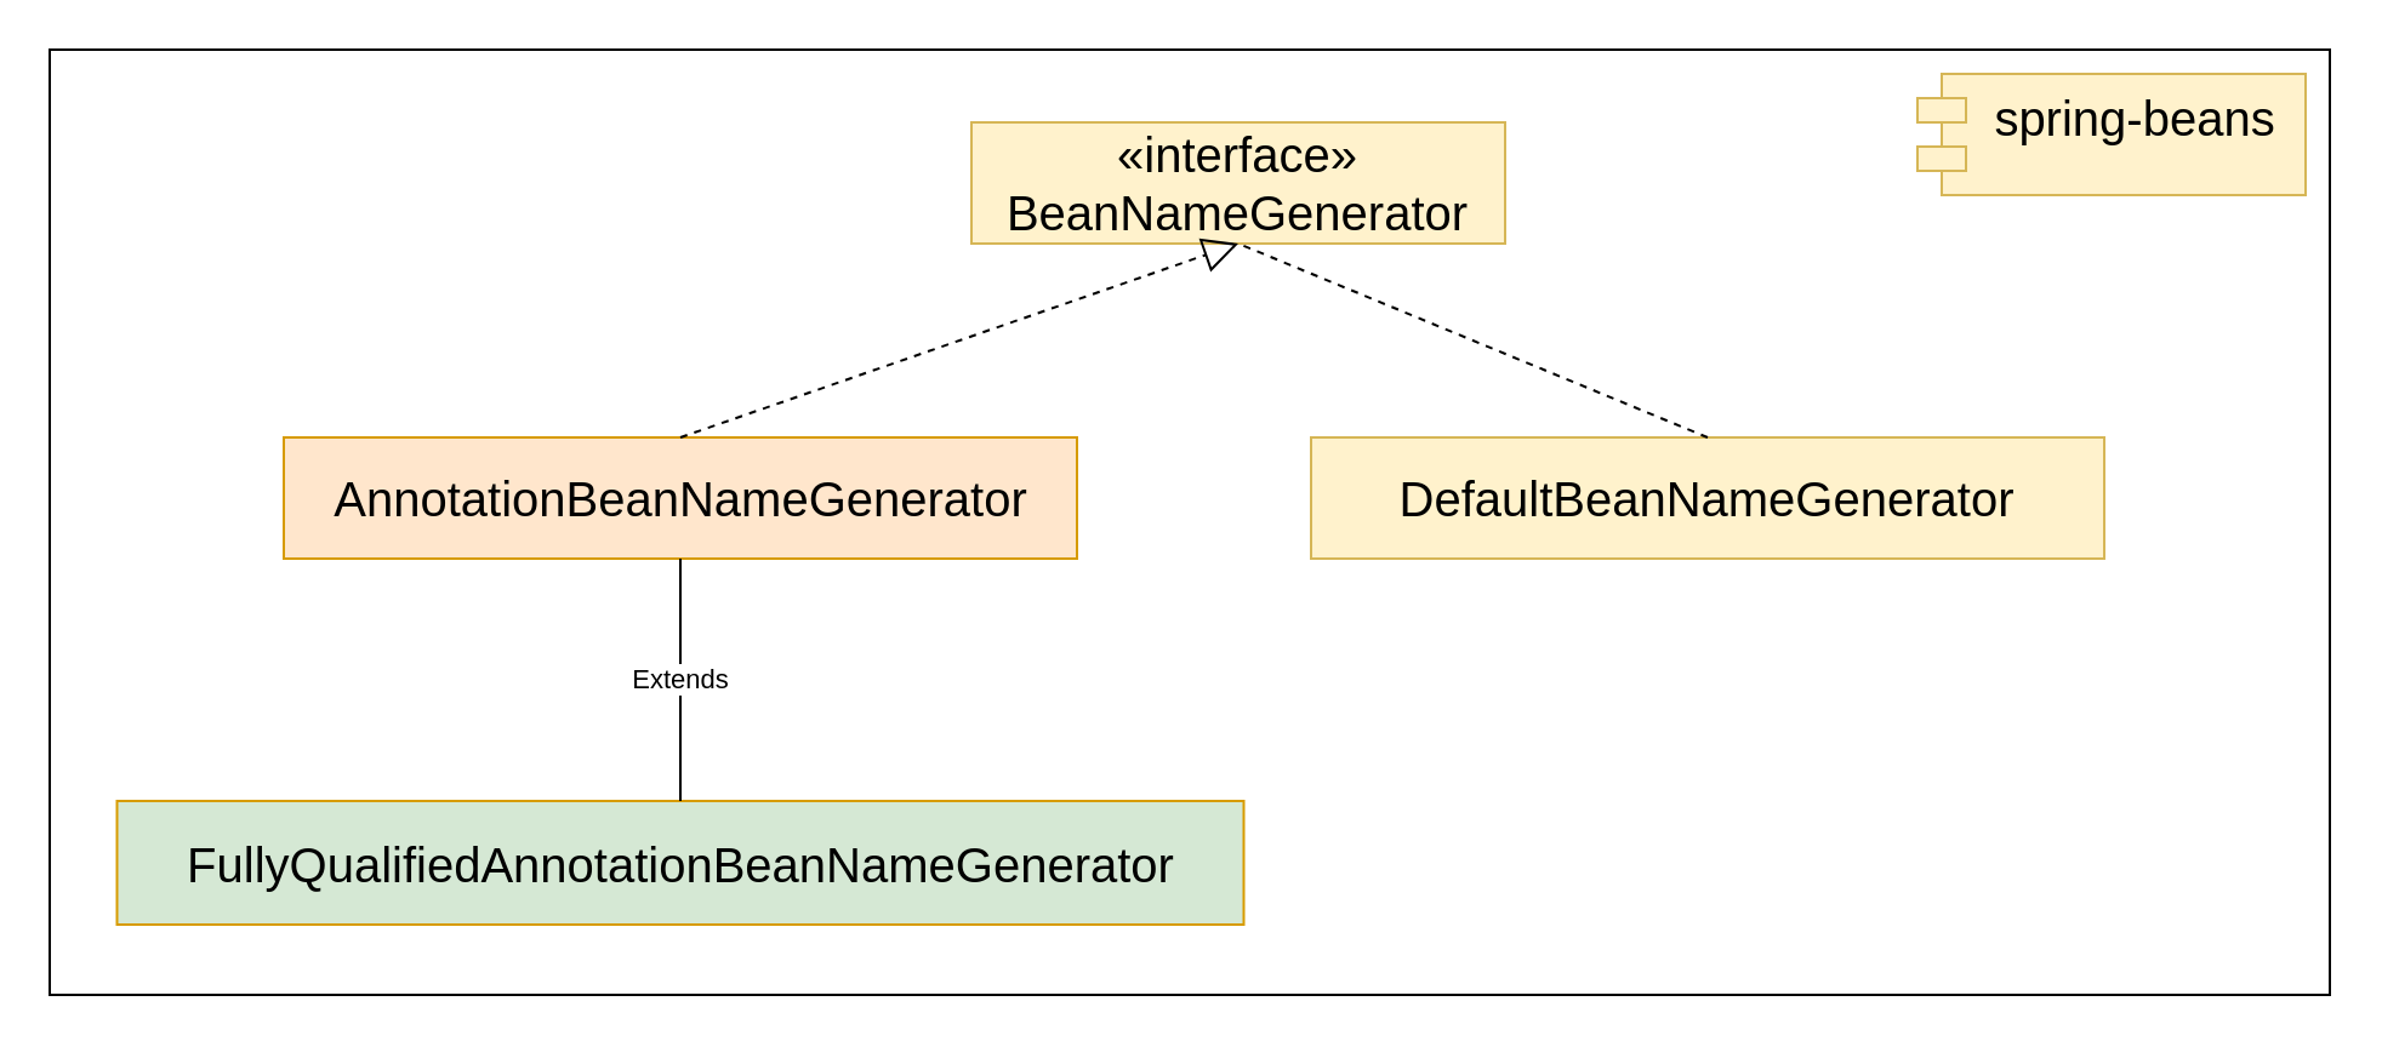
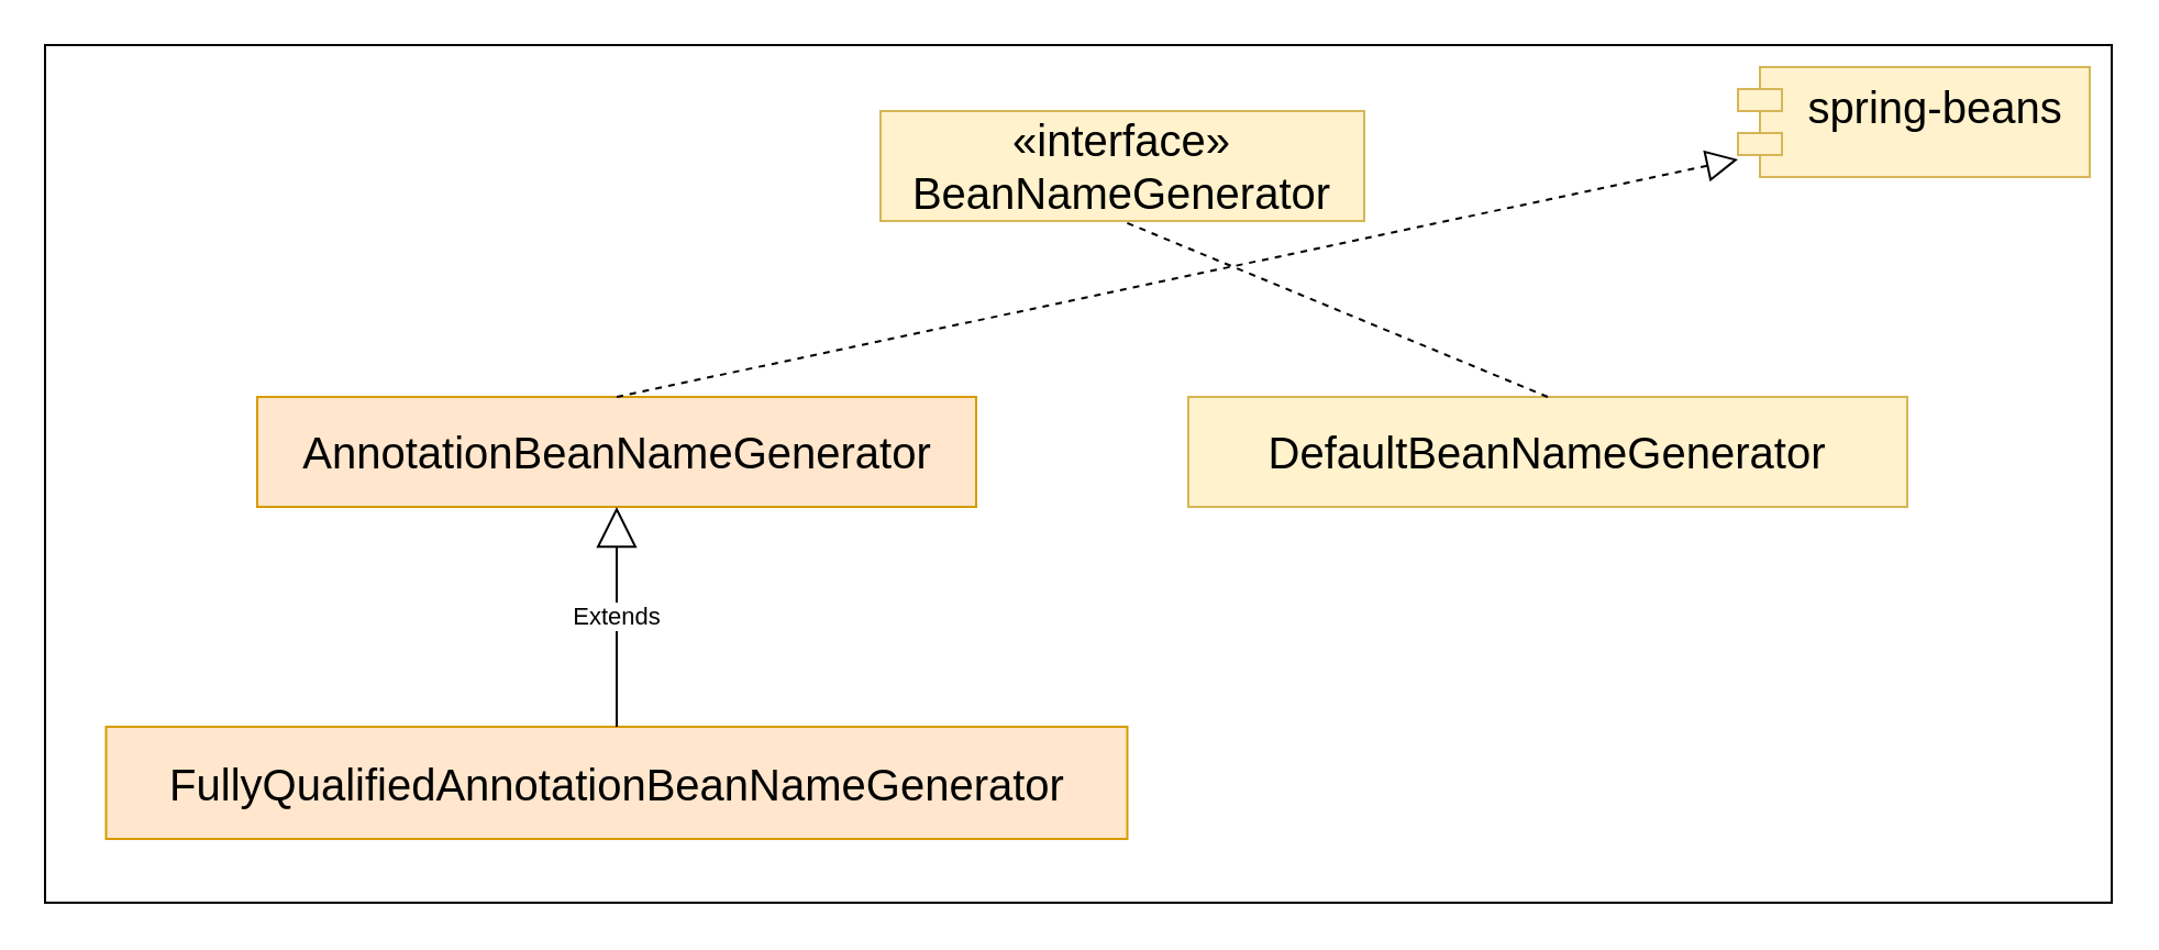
  <mxCell id="0" />
  <mxCell id="1" parent="0" />
  <mxCell id="2" value="" style="rounded=0;whiteSpace=wrap;html=1;" parent="1" vertex="1"><mxGeometry x="20" y="20" width="940" height="390" as="geometry" /></mxCell>
  <mxCell id="3" value="«interface»&lt;br&gt;BeanNameGenerator" style="html=1;whiteSpace=wrap;fontSize=20;fontStyle=0;fillColor=#fff2cc;strokeColor=#d6b656;" parent="1" vertex="1"><mxGeometry x="400" y="50" width="220" height="50" as="geometry" /></mxCell>
- <mxCell id="4" value="FullyQualifiedAnnotationBeanNameGenerator" style="html=1;whiteSpace=wrap;fontSize=20;verticalAlign=middle;align=center;fillColor=#d5e8d4;strokeColor=#d79b00;" parent="1" vertex="1"><mxGeometry x="47.75" y="330" width="464.5" height="51" as="geometry" /></mxCell>
+ <mxCell id="4" value="FullyQualifiedAnnotationBeanNameGenerator" style="html=1;whiteSpace=wrap;fontSize=20;verticalAlign=middle;align=center;fillColor=#ffe6cc;strokeColor=#d79b00;" parent="1" vertex="1"><mxGeometry x="47.75" y="330" width="464.5" height="51" as="geometry" /></mxCell>
  <mxCell id="5" value="AnnotationBeanNameGenerator" style="html=1;whiteSpace=wrap;fontSize=20;fillColor=#ffe6cc;strokeColor=#d79b00;" parent="1" vertex="1"><mxGeometry x="116.5" y="180" width="327" height="50" as="geometry" /></mxCell>
- <mxCell id="6" value="" style="endArrow=block;dashed=1;endFill=0;endSize=12;html=1;rounded=0;exitX=0.5;exitY=0;exitDx=0;exitDy=0;entryX=0.5;entryY=1;entryDx=0;entryDy=0;" parent="1" source="5" target="3" edge="1"><mxGeometry width="160" relative="1" as="geometry"><mxPoint x="10" y="130" as="sourcePoint" /><mxPoint x="170" y="130" as="targetPoint" /></mxGeometry></mxCell>
- <mxCell id="7" value="Extends" style="endArrow=none;endSize=16;endFill=0;html=1;rounded=0;exitX=0.5;exitY=0;exitDx=0;exitDy=0;entryX=0.5;entryY=1;entryDx=0;entryDy=0;" parent="1" source="4" target="5" edge="1"><mxGeometry width="160" relative="1" as="geometry"><mxPoint x="230" y="400" as="sourcePoint" /><mxPoint x="390" y="400" as="targetPoint" /></mxGeometry></mxCell>
+ <mxCell id="6" value="" style="endArrow=block;dashed=1;endFill=0;endSize=12;html=1;rounded=0;exitX=0.5;exitY=0;exitDx=0;exitDy=0;" parent="1" source="5" target="8" edge="1"><mxGeometry width="160" relative="1" as="geometry"><mxPoint x="10" y="130" as="sourcePoint" /><mxPoint x="170" y="130" as="targetPoint" /></mxGeometry></mxCell>
+ <mxCell id="7" value="Extends" style="endArrow=block;endSize=16;endFill=0;html=1;rounded=0;exitX=0.5;exitY=0;exitDx=0;exitDy=0;entryX=0.5;entryY=1;entryDx=0;entryDy=0;" parent="1" source="4" target="5" edge="1"><mxGeometry width="160" relative="1" as="geometry"><mxPoint x="230" y="400" as="sourcePoint" /><mxPoint x="390" y="400" as="targetPoint" /></mxGeometry></mxCell>
  <mxCell id="8" value="spring-beans&lt;div&gt;&lt;br&gt;&lt;/div&gt;" style="shape=module;align=left;spacingLeft=20;align=center;verticalAlign=top;whiteSpace=wrap;html=1;fontSize=20;fillColor=#fff2cc;strokeColor=#d6b656;" parent="1" vertex="1"><mxGeometry x="790" y="30" width="160" height="50" as="geometry" /></mxCell>
  <mxCell id="9" value="DefaultBeanNameGenerator" style="html=1;whiteSpace=wrap;fontSize=20;fillColor=#fff2cc;strokeColor=#d6b656;" vertex="1" parent="1"><mxGeometry x="540" y="180" width="327" height="50" as="geometry" /></mxCell>
  <mxCell id="10" value="" style="endArrow=none;dashed=1;endFill=0;endSize=12;html=1;rounded=0;exitX=0.5;exitY=0;exitDx=0;exitDy=0;entryX=0.5;entryY=1;entryDx=0;entryDy=0;" edge="1" parent="1" source="9" target="3"><mxGeometry width="160" relative="1" as="geometry"><mxPoint x="770" y="100" as="sourcePoint" /><mxPoint x="930" y="100" as="targetPoint" /></mxGeometry></mxCell>
